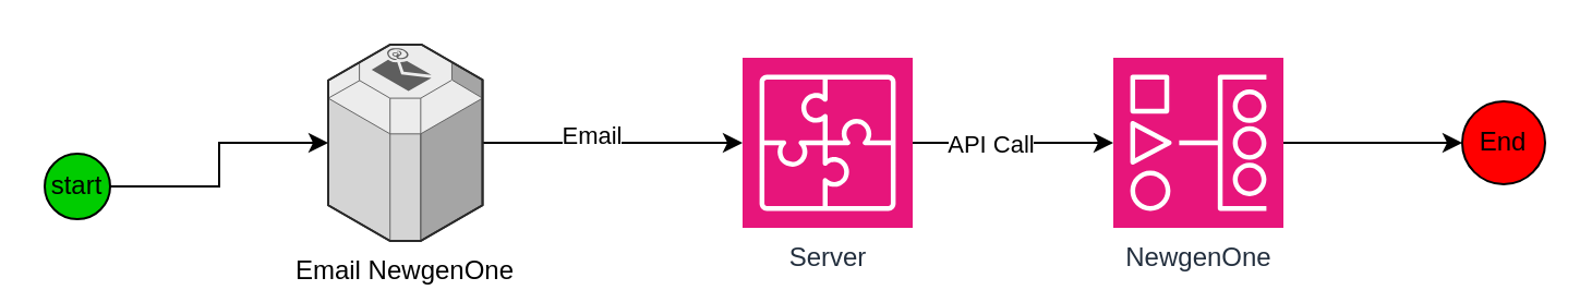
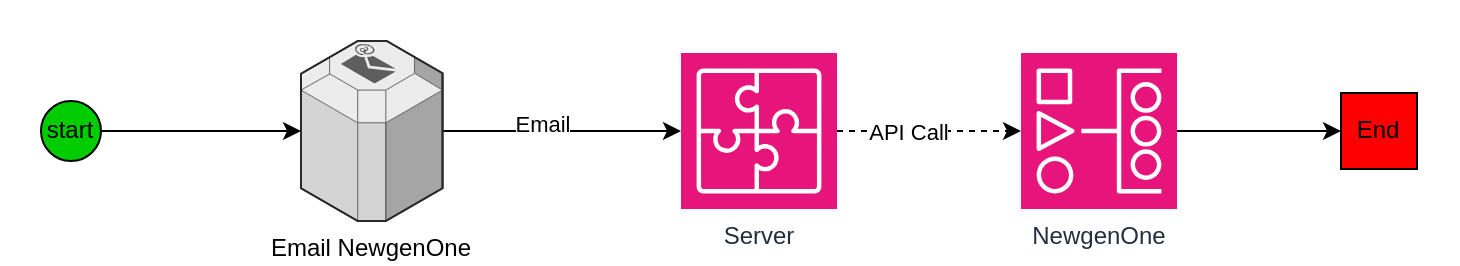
  <mxCell id="0" />
  <mxCell id="1" parent="0" />
  <mxCell id="2" style="edgeStyle=orthogonalEdgeStyle;rounded=0;orthogonalLoop=1;jettySize=auto;html=1;" edge="1" parent="1" source="4" target="7"><mxGeometry relative="1" as="geometry" /></mxCell>
  <mxCell id="3" value="Email" style="edgeLabel;html=1;align=center;verticalAlign=middle;resizable=0;points=[];" vertex="1" connectable="0" parent="2"><mxGeometry x="-0.168" y="4" relative="1" as="geometry"><mxPoint as="offset" /></mxGeometry></mxCell>
  <mxCell id="4" value="Email NewgenOne" style="verticalLabelPosition=bottom;html=1;verticalAlign=top;strokeWidth=1;align=center;outlineConnect=0;dashed=0;outlineConnect=0;shape=mxgraph.aws3d.email_service;fillColor=#ECECEC;strokeColor=#5E5E5E;aspect=fixed;" vertex="1" parent="1"><mxGeometry x="150" y="20" width="70.78" height="90" as="geometry" /></mxCell>
- <mxCell id="5" style="edgeStyle=orthogonalEdgeStyle;rounded=0;orthogonalLoop=1;jettySize=auto;html=1;exitX=1;exitY=0.5;exitDx=0;exitDy=0;exitPerimeter=0;" edge="1" parent="1" source="7" target="9"><mxGeometry relative="1" as="geometry" /></mxCell>
+ <mxCell id="5" style="edgeStyle=orthogonalEdgeStyle;rounded=0;orthogonalLoop=1;jettySize=auto;html=1;exitX=1;exitY=0.5;exitDx=0;exitDy=0;exitPerimeter=0;dashed=1;" edge="1" parent="1" source="7" target="9"><mxGeometry relative="1" as="geometry" /></mxCell>
  <mxCell id="6" value="API Call" style="edgeLabel;html=1;align=center;verticalAlign=middle;resizable=0;points=[];" vertex="1" connectable="0" parent="5"><mxGeometry x="-0.23" relative="1" as="geometry"><mxPoint as="offset" /></mxGeometry></mxCell>
  <mxCell id="7" value="Server" style="sketch=0;points=[[0,0,0],[0.25,0,0],[0.5,0,0],[0.75,0,0],[1,0,0],[0,1,0],[0.25,1,0],[0.5,1,0],[0.75,1,0],[1,1,0],[0,0.25,0],[0,0.5,0],[0,0.75,0],[1,0.25,0],[1,0.5,0],[1,0.75,0]];outlineConnect=0;fontColor=#232F3E;fillColor=#E7157B;strokeColor=#ffffff;dashed=0;verticalLabelPosition=bottom;verticalAlign=top;align=center;html=1;fontSize=12;fontStyle=0;aspect=fixed;shape=mxgraph.aws4.resourceIcon;resIcon=mxgraph.aws4.application_integration;" vertex="1" parent="1"><mxGeometry x="340" y="26" width="78" height="78" as="geometry" /></mxCell>
  <mxCell id="8" style="edgeStyle=orthogonalEdgeStyle;rounded=0;orthogonalLoop=1;jettySize=auto;html=1;exitX=1;exitY=0.5;exitDx=0;exitDy=0;exitPerimeter=0;entryX=0;entryY=0.5;entryDx=0;entryDy=0;" edge="1" parent="1" source="9" target="10"><mxGeometry relative="1" as="geometry" /></mxCell>
  <mxCell id="9" value="NewgenOne" style="sketch=0;points=[[0,0,0],[0.25,0,0],[0.5,0,0],[0.75,0,0],[1,0,0],[0,1,0],[0.25,1,0],[0.5,1,0],[0.75,1,0],[1,1,0],[0,0.25,0],[0,0.5,0],[0,0.75,0],[1,0.25,0],[1,0.5,0],[1,0.75,0]];outlineConnect=0;fontColor=#232F3E;fillColor=#E7157B;strokeColor=#ffffff;dashed=0;verticalLabelPosition=bottom;verticalAlign=top;align=center;html=1;fontSize=12;fontStyle=0;aspect=fixed;shape=mxgraph.aws4.resourceIcon;resIcon=mxgraph.aws4.managed_workflows_for_apache_airflow;" vertex="1" parent="1"><mxGeometry x="510" y="26" width="78" height="78" as="geometry" /></mxCell>
- <mxCell id="10" value="End" style="ellipse;whiteSpace=wrap;html=1;aspect=fixed;fillColor=#FF0000;" vertex="1" parent="1"><mxGeometry x="670" y="46" width="38" height="38" as="geometry" /></mxCell>
+ <mxCell id="10" value="End" style="whiteSpace=wrap;html=1;aspect=fixed;fillColor=#FF0000;rounded=0;" vertex="1" parent="1"><mxGeometry x="670" y="46" width="38" height="38" as="geometry" /></mxCell>
  <mxCell id="11" style="edgeStyle=orthogonalEdgeStyle;rounded=0;orthogonalLoop=1;jettySize=auto;html=1;" edge="1" parent="1" source="12" target="4"><mxGeometry relative="1" as="geometry" /></mxCell>
- <mxCell id="12" value="start" style="ellipse;whiteSpace=wrap;html=1;aspect=fixed;fillColor=#00CC00;" vertex="1" parent="1"><mxGeometry x="20" y="70" width="30" height="30" as="geometry" /></mxCell>
+ <mxCell id="12" value="start" style="ellipse;whiteSpace=wrap;html=1;aspect=fixed;fillColor=#00CC00;" vertex="1" parent="1"><mxGeometry x="20" y="50" width="30" height="30" as="geometry" /></mxCell>
